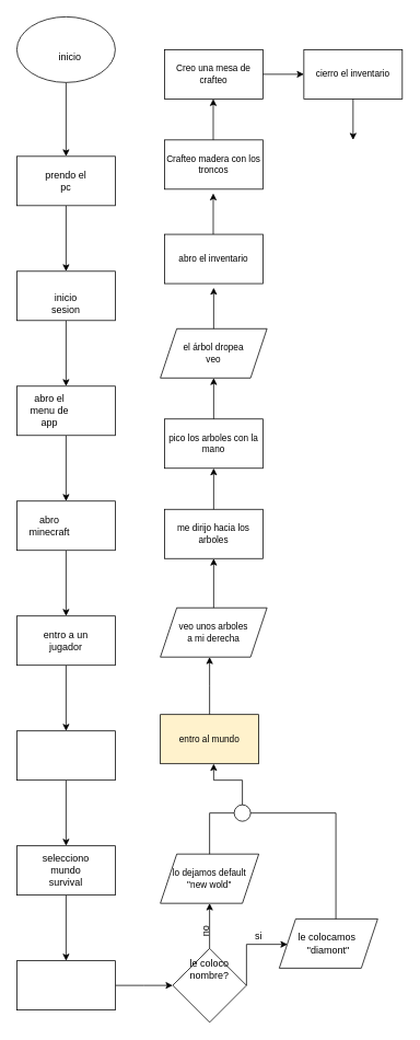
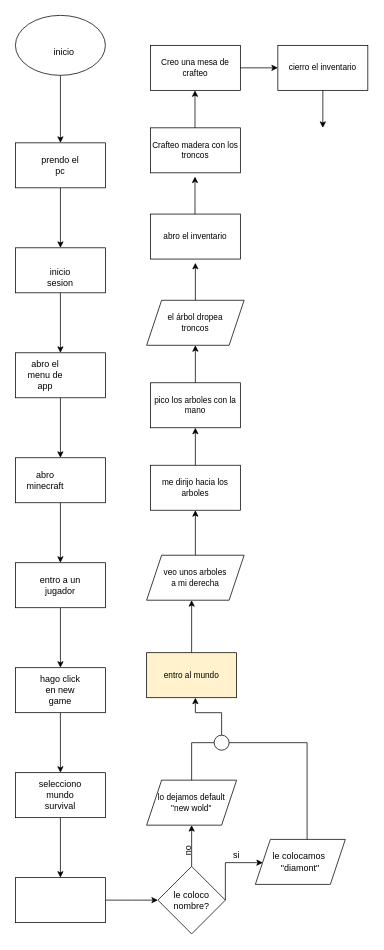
  <mxCell id="0" />
  <mxCell id="1" parent="0" />
  <mxCell id="2" value="" style="edgeStyle=orthogonalEdgeStyle;rounded=0;orthogonalLoop=1;jettySize=auto;html=1;" parent="1" source="3" target="5" edge="1"><mxGeometry relative="1" as="geometry" /></mxCell>
  <mxCell id="3" value="" style="ellipse;whiteSpace=wrap;html=1;" parent="1" vertex="1"><mxGeometry x="20" y="20" width="120" height="80" as="geometry" /></mxCell>
  <mxCell id="4" value="" style="edgeStyle=orthogonalEdgeStyle;rounded=0;orthogonalLoop=1;jettySize=auto;html=1;" parent="1" source="5" target="7" edge="1"><mxGeometry relative="1" as="geometry" /></mxCell>
  <mxCell id="5" value="" style="whiteSpace=wrap;html=1;" parent="1" vertex="1"><mxGeometry x="20" y="190" width="120" height="60" as="geometry" /></mxCell>
  <mxCell id="6" value="" style="edgeStyle=orthogonalEdgeStyle;rounded=0;orthogonalLoop=1;jettySize=auto;html=1;" parent="1" source="7" target="9" edge="1"><mxGeometry relative="1" as="geometry" /></mxCell>
  <mxCell id="7" value="" style="whiteSpace=wrap;html=1;" parent="1" vertex="1"><mxGeometry x="20" y="330" width="120" height="60" as="geometry" /></mxCell>
  <mxCell id="8" value="" style="edgeStyle=orthogonalEdgeStyle;rounded=0;orthogonalLoop=1;jettySize=auto;html=1;" parent="1" source="9" target="11" edge="1"><mxGeometry relative="1" as="geometry" /></mxCell>
  <mxCell id="9" value="" style="whiteSpace=wrap;html=1;" parent="1" vertex="1"><mxGeometry x="20" y="470" width="120" height="60" as="geometry" /></mxCell>
  <mxCell id="10" value="" style="edgeStyle=orthogonalEdgeStyle;rounded=0;orthogonalLoop=1;jettySize=auto;html=1;" parent="1" source="11" target="19" edge="1"><mxGeometry relative="1" as="geometry" /></mxCell>
  <mxCell id="11" value="" style="whiteSpace=wrap;html=1;" parent="1" vertex="1"><mxGeometry x="20" y="610" width="120" height="60" as="geometry" /></mxCell>
  <mxCell id="12" value="inicio" style="text;html=1;strokeColor=none;fillColor=none;align=center;verticalAlign=middle;whiteSpace=wrap;rounded=0;" parent="1" vertex="1"><mxGeometry x="55" y="55" width="60" height="30" as="geometry" /></mxCell>
  <mxCell id="13" value="prendo el pc" style="text;html=1;strokeColor=none;fillColor=none;align=center;verticalAlign=middle;whiteSpace=wrap;rounded=0;" parent="1" vertex="1"><mxGeometry x="50" y="205" width="60" height="30" as="geometry" /></mxCell>
  <mxCell id="14" value="Text" style="text;html=1;strokeColor=none;fillColor=none;align=center;verticalAlign=middle;whiteSpace=wrap;rounded=0;" parent="1" vertex="1"><mxGeometry x="40" y="765" width="60" height="30" as="geometry" /></mxCell>
  <mxCell id="15" value="inicio sesion" style="text;html=1;strokeColor=none;fillColor=none;align=center;verticalAlign=middle;whiteSpace=wrap;rounded=0;" parent="1" vertex="1"><mxGeometry x="50" y="355" width="60" height="30" as="geometry" /></mxCell>
  <mxCell id="16" value="abro minecraft" style="text;html=1;strokeColor=none;fillColor=none;align=center;verticalAlign=middle;whiteSpace=wrap;rounded=0;" parent="1" vertex="1"><mxGeometry x="30" y="625" width="60" height="30" as="geometry" /></mxCell>
  <mxCell id="17" value="abro el menu de app" style="text;html=1;strokeColor=none;fillColor=none;align=center;verticalAlign=middle;whiteSpace=wrap;rounded=0;" parent="1" vertex="1"><mxGeometry x="30" y="485" width="60" height="30" as="geometry" /></mxCell>
  <mxCell id="18" value="" style="edgeStyle=orthogonalEdgeStyle;rounded=0;orthogonalLoop=1;jettySize=auto;html=1;" parent="1" source="19" target="22" edge="1"><mxGeometry relative="1" as="geometry" /></mxCell>
  <mxCell id="19" value="" style="whiteSpace=wrap;html=1;" parent="1" vertex="1"><mxGeometry x="20" y="750" width="120" height="60" as="geometry" /></mxCell>
  <mxCell id="20" value="entro a un jugador" style="text;html=1;strokeColor=none;fillColor=none;align=center;verticalAlign=middle;whiteSpace=wrap;rounded=0;" parent="1" vertex="1"><mxGeometry x="50" y="765" width="60" height="30" as="geometry" /></mxCell>
  <mxCell id="21" value="" style="edgeStyle=orthogonalEdgeStyle;rounded=0;orthogonalLoop=1;jettySize=auto;html=1;" parent="1" source="22" target="25" edge="1"><mxGeometry relative="1" as="geometry" /></mxCell>
  <mxCell id="22" value="" style="whiteSpace=wrap;html=1;" parent="1" vertex="1"><mxGeometry x="20" y="890" width="120" height="60" as="geometry" /></mxCell>
+ <mxCell id="23" value="hago click en new game" style="text;html=1;strokeColor=none;fillColor=none;align=center;verticalAlign=middle;whiteSpace=wrap;rounded=0;" parent="1" vertex="1"><mxGeometry x="50" y="905" width="60" height="30" as="geometry" /></mxCell>
  <mxCell id="24" value="" style="edgeStyle=orthogonalEdgeStyle;rounded=0;orthogonalLoop=1;jettySize=auto;html=1;" parent="1" source="25" target="28" edge="1"><mxGeometry relative="1" as="geometry" /></mxCell>
  <mxCell id="25" value="" style="whiteSpace=wrap;html=1;" parent="1" vertex="1"><mxGeometry x="20" y="1030" width="120" height="60" as="geometry" /></mxCell>
  <mxCell id="26" value="selecciono mundo survival" style="text;html=1;strokeColor=none;fillColor=none;align=center;verticalAlign=middle;whiteSpace=wrap;rounded=0;" parent="1" vertex="1"><mxGeometry x="50" y="1045" width="60" height="30" as="geometry" /></mxCell>
  <mxCell id="27" value="" style="edgeStyle=orthogonalEdgeStyle;rounded=0;orthogonalLoop=1;jettySize=auto;html=1;" edge="1" parent="1" source="28"><mxGeometry relative="1" as="geometry"><mxPoint x="210" y="1200" as="targetPoint" /></mxGeometry></mxCell>
  <mxCell id="28" value="" style="whiteSpace=wrap;html=1;" parent="1" vertex="1"><mxGeometry x="20" y="1170" width="120" height="60" as="geometry" /></mxCell>
  <mxCell id="29" value="" style="rhombus;whiteSpace=wrap;html=1;" vertex="1" parent="1"><mxGeometry x="210" y="1155" width="90" height="90" as="geometry" /></mxCell>
  <mxCell id="30" value="no" style="text;html=1;strokeColor=none;fillColor=none;align=center;verticalAlign=middle;whiteSpace=wrap;rounded=0;rotation=-90;" vertex="1" parent="1"><mxGeometry x="220" y="1119" width="60" height="30" as="geometry" /></mxCell>
- <mxCell id="31" value="le coloco nombre?" style="text;html=1;strokeColor=none;fillColor=none;align=center;verticalAlign=middle;whiteSpace=wrap;rounded=0;" vertex="1" parent="1"><mxGeometry x="225" y="1165" width="60" height="30" as="geometry" /></mxCell>
+ <mxCell id="31" value="le coloco nombre?" style="text;html=1;strokeColor=none;fillColor=none;align=center;verticalAlign=middle;whiteSpace=wrap;rounded=0;" vertex="1" parent="1"><mxGeometry x="225" y="1185" width="60" height="30" as="geometry" /></mxCell>
  <mxCell id="32" value="le colocamos&amp;nbsp;&lt;br&gt;&quot;diamont&quot;" style="shape=parallelogram;perimeter=parallelogramPerimeter;whiteSpace=wrap;html=1;fixedSize=1;size=20;" vertex="1" parent="1"><mxGeometry x="340" y="1119" width="120" height="60" as="geometry" /></mxCell>
  <mxCell id="33" value="" style="endArrow=classic;html=1;rounded=0;" edge="1" parent="1"><mxGeometry width="50" height="50" relative="1" as="geometry"><mxPoint x="300" y="1200" as="sourcePoint" /><mxPoint x="350" y="1150" as="targetPoint" /><Array as="points"><mxPoint x="300" y="1150" /></Array></mxGeometry></mxCell>
  <mxCell id="34" value="" style="endArrow=classic;html=1;rounded=0;exitX=0.5;exitY=0;exitDx=0;exitDy=0;" edge="1" parent="1" source="29"><mxGeometry width="50" height="50" relative="1" as="geometry"><mxPoint x="230" y="1160" as="sourcePoint" /><mxPoint x="255" y="1100" as="targetPoint" /></mxGeometry></mxCell>
  <mxCell id="35" value="&lt;font style=&quot;font-size: 11px&quot;&gt;lo dejamos default&lt;br&gt;&quot;new wold&quot;&lt;/font&gt;" style="shape=parallelogram;perimeter=parallelogramPerimeter;whiteSpace=wrap;html=1;fixedSize=1;" vertex="1" parent="1"><mxGeometry x="195" y="1040" width="120" height="60" as="geometry" /></mxCell>
  <mxCell id="36" value="si" style="text;html=1;strokeColor=none;fillColor=none;align=center;verticalAlign=middle;whiteSpace=wrap;rounded=0;" vertex="1" parent="1"><mxGeometry x="285" y="1125" width="60" height="30" as="geometry" /></mxCell>
  <mxCell id="37" value="" style="ellipse;whiteSpace=wrap;html=1;aspect=fixed;fontSize=11;" vertex="1" parent="1"><mxGeometry x="285" y="980" width="20" height="20" as="geometry" /></mxCell>
  <mxCell id="38" value="" style="endArrow=none;html=1;rounded=0;fontSize=11;entryX=1;entryY=0.5;entryDx=0;entryDy=0;exitX=0.575;exitY=0;exitDx=0;exitDy=0;exitPerimeter=0;" edge="1" parent="1" source="32" target="37"><mxGeometry width="50" height="50" relative="1" as="geometry"><mxPoint x="270" y="1040" as="sourcePoint" /><mxPoint x="320" y="990" as="targetPoint" /><Array as="points"><mxPoint x="409" y="990" /></Array></mxGeometry></mxCell>
  <mxCell id="39" value="" style="endArrow=none;html=1;rounded=0;fontSize=11;exitX=0.5;exitY=0;exitDx=0;exitDy=0;entryX=0;entryY=0.5;entryDx=0;entryDy=0;" edge="1" parent="1" source="35" target="37"><mxGeometry width="50" height="50" relative="1" as="geometry"><mxPoint x="380" y="940" as="sourcePoint" /><mxPoint x="430" y="890" as="targetPoint" /><Array as="points"><mxPoint x="255" y="990" /></Array></mxGeometry></mxCell>
  <mxCell id="40" value="" style="endArrow=classic;html=1;rounded=0;fontSize=11;exitX=0.5;exitY=0;exitDx=0;exitDy=0;" edge="1" parent="1" source="37"><mxGeometry width="50" height="50" relative="1" as="geometry"><mxPoint x="270" y="990" as="sourcePoint" /><mxPoint x="260" y="930" as="targetPoint" /><Array as="points"><mxPoint x="295" y="950" /><mxPoint x="260" y="950" /></Array></mxGeometry></mxCell>
  <mxCell id="41" value="" style="edgeStyle=orthogonalEdgeStyle;rounded=0;orthogonalLoop=1;jettySize=auto;html=1;fontSize=11;" edge="1" parent="1" source="42"><mxGeometry relative="1" as="geometry"><mxPoint x="255" y="800" as="targetPoint" /></mxGeometry></mxCell>
  <mxCell id="42" value="entro al mundo" style="rounded=0;whiteSpace=wrap;html=1;fontSize=11;fillColor=#fff2cc;" vertex="1" parent="1"><mxGeometry x="195" y="870" width="120" height="60" as="geometry" /></mxCell>
  <mxCell id="43" value="veo unos arboles&lt;br&gt;a mi derecha" style="shape=parallelogram;perimeter=parallelogramPerimeter;whiteSpace=wrap;html=1;fixedSize=1;fontSize=11;" vertex="1" parent="1"><mxGeometry x="195" y="740" width="130" height="60" as="geometry" /></mxCell>
  <mxCell id="44" value="" style="endArrow=classic;html=1;rounded=0;fontSize=11;exitX=0.5;exitY=0;exitDx=0;exitDy=0;" edge="1" parent="1" source="43"><mxGeometry width="50" height="50" relative="1" as="geometry"><mxPoint x="240" y="730" as="sourcePoint" /><mxPoint x="260" y="680" as="targetPoint" /></mxGeometry></mxCell>
  <mxCell id="45" value="me dirijo hacia los arboles" style="rounded=0;whiteSpace=wrap;html=1;fontSize=11;" vertex="1" parent="1"><mxGeometry x="200" y="620" width="120" height="60" as="geometry" /></mxCell>
  <mxCell id="46" value="" style="endArrow=classic;html=1;rounded=0;fontSize=11;exitX=0.5;exitY=0;exitDx=0;exitDy=0;" edge="1" parent="1" source="45"><mxGeometry width="50" height="50" relative="1" as="geometry"><mxPoint x="230" y="620" as="sourcePoint" /><mxPoint x="260" y="570" as="targetPoint" /></mxGeometry></mxCell>
  <mxCell id="47" value="pico los arboles con la&lt;br&gt;mano" style="rounded=0;whiteSpace=wrap;html=1;fontSize=11;" vertex="1" parent="1"><mxGeometry x="200" y="510" width="120" height="60" as="geometry" /></mxCell>
  <mxCell id="48" value="" style="endArrow=classic;html=1;rounded=0;fontSize=11;exitX=0.5;exitY=0;exitDx=0;exitDy=0;" edge="1" parent="1" source="47"><mxGeometry width="50" height="50" relative="1" as="geometry"><mxPoint x="240" y="510" as="sourcePoint" /><mxPoint x="260" y="460" as="targetPoint" /></mxGeometry></mxCell>
- <mxCell id="49" value="el árbol dropea &lt;br&gt;veo" style="shape=parallelogram;perimeter=parallelogramPerimeter;whiteSpace=wrap;html=1;fixedSize=1;fontSize=11;" vertex="1" parent="1"><mxGeometry x="195" y="400" width="130" height="60" as="geometry" /></mxCell>
+ <mxCell id="49" value="el árbol dropea &lt;br&gt;troncos" style="shape=parallelogram;perimeter=parallelogramPerimeter;whiteSpace=wrap;html=1;fixedSize=1;fontSize=11;" vertex="1" parent="1"><mxGeometry x="195" y="400" width="130" height="60" as="geometry" /></mxCell>
  <mxCell id="50" value="" style="endArrow=classic;html=1;rounded=0;fontSize=11;exitX=0.5;exitY=0;exitDx=0;exitDy=0;" edge="1" parent="1" source="49"><mxGeometry width="50" height="50" relative="1" as="geometry"><mxPoint x="240" y="400" as="sourcePoint" /><mxPoint x="260" y="350" as="targetPoint" /></mxGeometry></mxCell>
  <mxCell id="51" value="abro el inventario" style="rounded=0;whiteSpace=wrap;html=1;fontSize=11;" vertex="1" parent="1"><mxGeometry x="200" y="285" width="120" height="60" as="geometry" /></mxCell>
  <mxCell id="52" value="" style="endArrow=classic;html=1;rounded=0;fontSize=11;exitX=0.5;exitY=0;exitDx=0;exitDy=0;" edge="1" parent="1"><mxGeometry width="50" height="50" relative="1" as="geometry"><mxPoint x="259.5" y="285" as="sourcePoint" /><mxPoint x="259.5" y="235" as="targetPoint" /></mxGeometry></mxCell>
  <mxCell id="53" value="Crafteo madera con los&lt;br&gt;troncos" style="rounded=0;whiteSpace=wrap;html=1;fontSize=11;" vertex="1" parent="1"><mxGeometry x="200" y="170" width="120" height="60" as="geometry" /></mxCell>
  <mxCell id="54" value="" style="endArrow=classic;html=1;rounded=0;fontSize=11;exitX=0.5;exitY=0;exitDx=0;exitDy=0;" edge="1" parent="1"><mxGeometry width="50" height="50" relative="1" as="geometry"><mxPoint x="259.5" y="170" as="sourcePoint" /><mxPoint x="259.5" y="120" as="targetPoint" /></mxGeometry></mxCell>
  <mxCell id="55" value="Creo una mesa de crafteo" style="rounded=0;whiteSpace=wrap;html=1;fontSize=11;" vertex="1" parent="1"><mxGeometry x="200" y="60" width="120" height="60" as="geometry" /></mxCell>
  <mxCell id="56" value="" style="endArrow=classic;html=1;rounded=0;fontSize=11;exitX=1;exitY=0.5;exitDx=0;exitDy=0;" edge="1" parent="1" source="55"><mxGeometry width="50" height="50" relative="1" as="geometry"><mxPoint x="360" y="120" as="sourcePoint" /><mxPoint x="370" y="90" as="targetPoint" /></mxGeometry></mxCell>
  <mxCell id="57" value="cierro el inventario" style="rounded=0;whiteSpace=wrap;html=1;fontSize=11;" vertex="1" parent="1"><mxGeometry x="370" y="60" width="120" height="60" as="geometry" /></mxCell>
  <mxCell id="58" value="" style="endArrow=classic;html=1;rounded=0;fontSize=11;" edge="1" parent="1"><mxGeometry width="50" height="50" relative="1" as="geometry"><mxPoint x="430" y="120" as="sourcePoint" /><mxPoint x="430" y="170" as="targetPoint" /><Array as="points" /></mxGeometry></mxCell>
